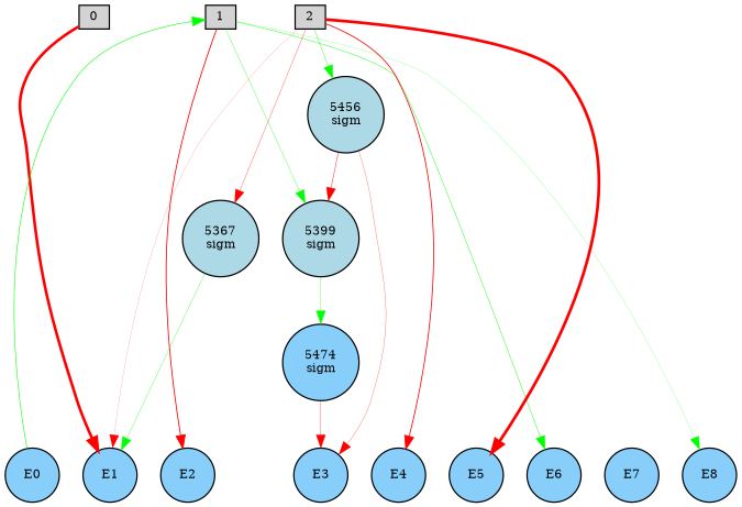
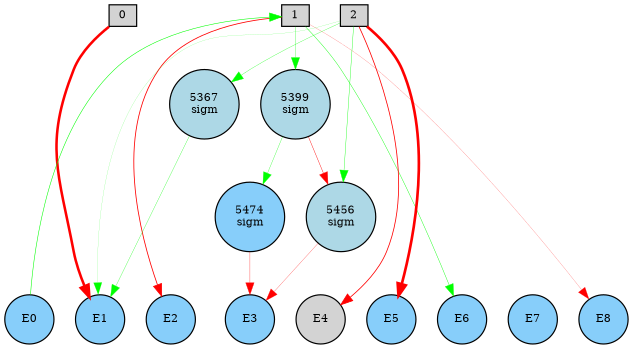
  digraph {
    node [fillcolor=lightskyblue fontsize=9 shape=circle style=filled]
    edge [style=solid]
    0 [fillcolor=lightgray height=0.2 shape=box width=0.2]
    1 [fillcolor=lightgray height=0.2 shape=box width=0.2]
    2 [fillcolor=lightgray height=0.2 shape=box width=0.2]
    E0 [height=0.2 width=0.2]
    E1 [height=0.2 width=0.2]
    E2 [height=0.2 width=0.2]
    E3 [height=0.2 width=0.2]
-   E4 [height=0.2 width=0.2]
+   E4 [fillcolor=lightgray height=0.2 width=0.2]
    E5 [height=0.2 width=0.2]
    E6 [height=0.2 width=0.2]
    E7 [height=0.2 width=0.2]
    E8 [height=0.2 width=0.2]
    n13 [fillcolor=lightblue height=0.2 label="5399\nsigm" width=0.2]
    n14 [fillcolor=lightblue height=0.2 label="5456\nsigm" width=0.2]
    n15 [fillcolor=lightblue height=0.2 label="5367\nsigm" width=0.2]
    n16 [height=0.2 label="5474\nsigm" width=0.2]
    subgraph sub_1 {
      rank=source
      0
      1
      2
    }
    subgraph sub_2 {
      rank=sink
      E0
      E1
      E2
      E3
      E4
      E5
      E6
      E7
      E8
    }
    0 -> 1 [style=invis]
    0 -> E1 [color=red penwidth=2.1364425277405648]
    1 -> 2 [style=invis]
    1 -> E2 [color=red penwidth=0.6774689493779553]
    1 -> E6 [color=green penwidth=0.3392870872766556]
-   1 -> E8 [color=green penwidth=0.1344838622945067]
+   1 -> E8 [color=red penwidth=0.1344838622945067]
    1 -> n13 [color=green penwidth=0.25021374249981376]
-   2 -> E1 [color=red penwidth=0.104761734600957]
+   2 -> E1 [color=green penwidth=0.104761734600957]
    2 -> E4 [color=red penwidth=0.6598857662741977]
    2 -> E5 [color=red penwidth=2.2244729161454746]
    2 -> n14 [color=green penwidth=0.30566764224413767]
-   2 -> n15 [color=red penwidth=0.234074578748456]
+   2 -> n15 [color=green penwidth=0.234074578748456]
    E0 -> 1 [color=green penwidth=0.4525969055302488]
    E0 -> E1 [style=invis]
    E1 -> E2 [style=invis]
    E2 -> E3 [style=invis]
    E3 -> E4 [style=invis]
    E4 -> E5 [style=invis]
    E5 -> E6 [style=invis]
    E6 -> E7 [style=invis]
    E7 -> E8 [style=invis]
    n13 -> n16 [color=green penwidth=0.2469302976071115]
    n14 -> E3 [color=red penwidth=0.19407891345365547]
-   n14 -> n13 [color=red penwidth=0.3375008524565349]
+   n13 -> n14 [color=red penwidth=0.3375008524565349]
    n15 -> E1 [color=green penwidth=0.24301613960901877]
    n16 -> E3 [color=red penwidth=0.24619702798110527]
  }
